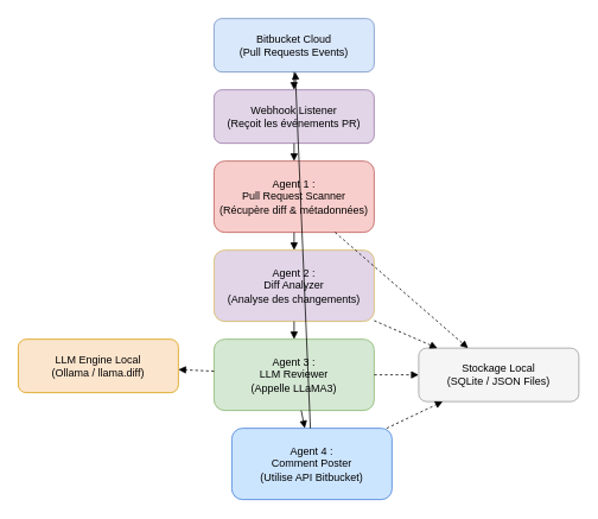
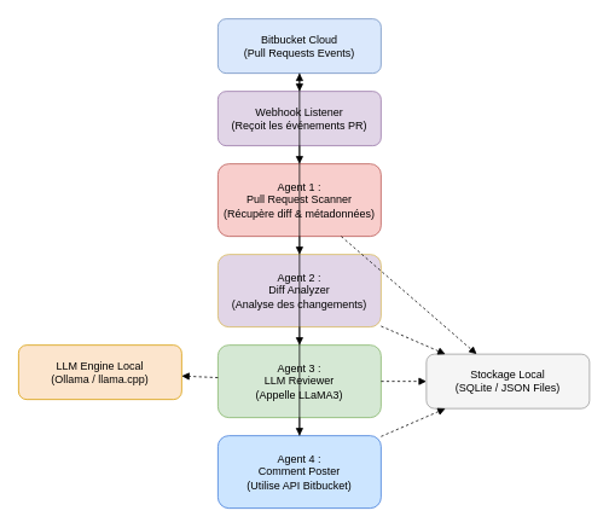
  <mxCell id="0" />
  <mxCell id="1" parent="0" />
  <mxCell id="2" value="Bitbucket Cloud&#10;(Pull Requests Events)" style="rounded=1;whiteSpace=wrap;html=1;fillColor=#DAE8FC;strokeColor=#6C8EBF;" vertex="1" parent="1"><mxGeometry x="240" y="20" width="180" height="60" as="geometry" /></mxCell>
  <mxCell id="3" value="Webhook Listener&#10;(Reçoit les événements PR)" style="rounded=1;whiteSpace=wrap;html=1;fillColor=#E1D5E7;strokeColor=#9673A6;" vertex="1" parent="1"><mxGeometry x="240" y="100" width="180" height="60" as="geometry" /></mxCell>
  <mxCell id="4" value="Agent 1 :&#10;Pull Request Scanner&#10;(Récupère diff &amp; métadonnées)" style="rounded=1;whiteSpace=wrap;html=1;fillColor=#F8CECC;strokeColor=#B85450;" vertex="1" parent="1"><mxGeometry x="240" y="180" width="180" height="80" as="geometry" /></mxCell>
  <mxCell id="5" value="Agent 2 :&#10;Diff Analyzer&#10;(Analyse des changements)" style="rounded=1;whiteSpace=wrap;html=1;fillColor=#e1d5e7;strokeColor=#D6B656;" vertex="1" parent="1"><mxGeometry x="240" y="280" width="180" height="80" as="geometry" /></mxCell>
  <mxCell id="6" value="Agent 3 :&#10;LLM Reviewer&#10;(Appelle LLaMA3)" style="rounded=1;whiteSpace=wrap;html=1;fillColor=#D5E8D4;strokeColor=#82B366;" vertex="1" parent="1"><mxGeometry x="240" y="380" width="180" height="80" as="geometry" /></mxCell>
- <mxCell id="7" value="Agent 4 :&#10;Comment Poster&#10;(Utilise API Bitbucket)" style="rounded=1;whiteSpace=wrap;html=1;fillColor=#CCE5FF;strokeColor=#3C78D8;" vertex="1" parent="1"><mxGeometry x="260" y="480" width="180" height="80" as="geometry" /></mxCell>
+ <mxCell id="7" value="Agent 4 :&#10;Comment Poster&#10;(Utilise API Bitbucket)" style="rounded=1;whiteSpace=wrap;html=1;fillColor=#CCE5FF;strokeColor=#3C78D8;" vertex="1" parent="1"><mxGeometry x="240" y="480" width="180" height="80" as="geometry" /></mxCell>
  <mxCell id="8" value="Stockage Local&#10;(SQLite / JSON Files)" style="rounded=1;whiteSpace=wrap;html=1;fillColor=#F5F5F5;strokeColor=#999999;" vertex="1" parent="1"><mxGeometry x="470" y="390" width="180" height="60" as="geometry" /></mxCell>
- <mxCell id="9" value="LLM Engine Local&#10;(Ollama / llama.diff)" style="rounded=1;whiteSpace=wrap;html=1;fillColor=#FCE5CD;strokeColor=#D79B00;" vertex="1" parent="1"><mxGeometry x="20" y="380" width="180" height="60" as="geometry" /></mxCell>
+ <mxCell id="9" value="LLM Engine Local&#10;(Ollama / llama.cpp)" style="rounded=1;whiteSpace=wrap;html=1;fillColor=#FCE5CD;strokeColor=#D79B00;" vertex="1" parent="1"><mxGeometry x="20" y="380" width="180" height="60" as="geometry" /></mxCell>
  <mxCell id="10" edge="1" source="2" target="3" style="endArrow=block;html=1;strokeColor=#000000;" parent="1"><mxGeometry relative="1" as="geometry" /></mxCell>
  <mxCell id="11" edge="1" source="3" target="4" style="endArrow=block;html=1;strokeColor=#000000;" parent="1"><mxGeometry relative="1" as="geometry" /></mxCell>
  <mxCell id="12" edge="1" source="4" target="5" style="endArrow=block;html=1;strokeColor=#000000;" parent="1"><mxGeometry relative="1" as="geometry" /></mxCell>
  <mxCell id="13" edge="1" source="5" target="6" style="endArrow=block;html=1;strokeColor=#000000;" parent="1"><mxGeometry relative="1" as="geometry" /></mxCell>
  <mxCell id="14" edge="1" source="6" target="7" style="endArrow=block;html=1;strokeColor=#000000;" parent="1"><mxGeometry relative="1" as="geometry" /></mxCell>
  <mxCell id="15" edge="1" source="7" target="2" style="endArrow=block;html=1;strokeColor=#000000;" parent="1"><mxGeometry relative="1" as="geometry" /></mxCell>
  <mxCell id="16" edge="1" source="6" target="9" style="endArrow=block;html=1;strokeColor=#000000;dashed=1;" parent="1"><mxGeometry relative="1" as="geometry" /></mxCell>
  <mxCell id="17" edge="1" source="4" target="8" style="endArrow=block;html=1;strokeColor=#000000;dashed=1;" parent="1"><mxGeometry relative="1" as="geometry" /></mxCell>
  <mxCell id="18" edge="1" source="5" target="8" style="endArrow=block;html=1;strokeColor=#000000;dashed=1;" parent="1"><mxGeometry relative="1" as="geometry" /></mxCell>
  <mxCell id="19" edge="1" source="6" target="8" style="endArrow=block;html=1;strokeColor=#000000;dashed=1;" parent="1"><mxGeometry relative="1" as="geometry" /></mxCell>
  <mxCell id="20" edge="1" source="7" target="8" style="endArrow=block;html=1;strokeColor=#000000;dashed=1;" parent="1"><mxGeometry relative="1" as="geometry" /></mxCell>
